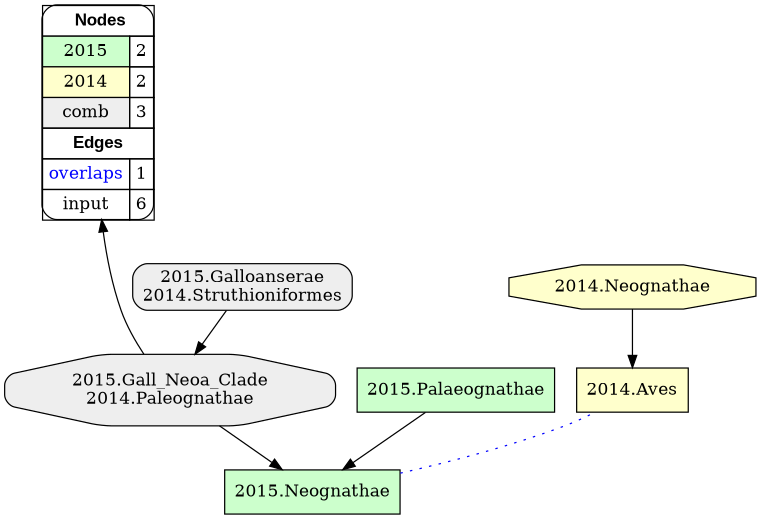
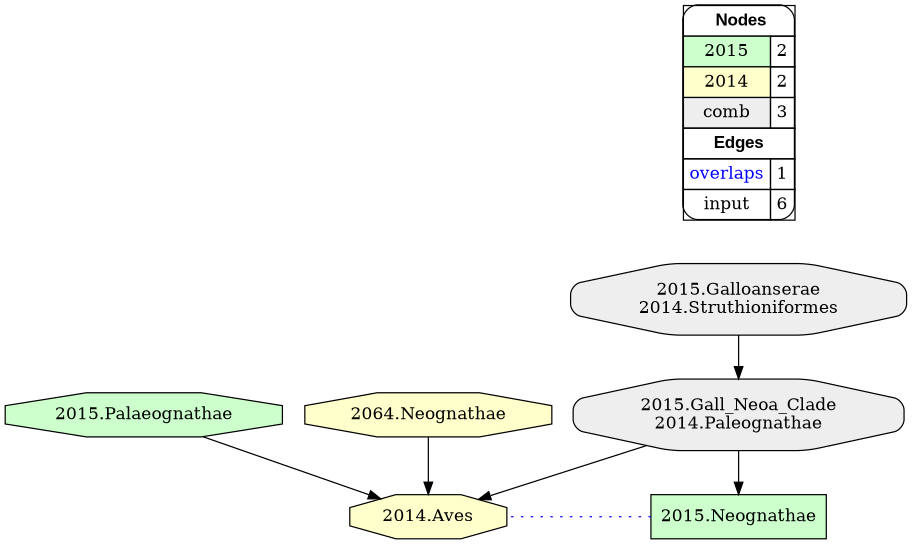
  digraph {
    rankdir=TB
    node [fillcolor="#CCFFCC" shape=box style=filled]
    edge [arrowhead=normal color="#000000" constraint=true penwidth=1 style=solid]
    n1 [fillcolor=white label=<   <TABLE BORDER="0" CELLBORDER="1" CELLSPACING="0" CELLPADDING="4">  <TR> <TD COLSPAN="2"><font face="Arial Black"> Nodes</font></TD> </TR>  <TR>   <TD bgcolor="#CCFFCC">2015</TD>   <TD>2</TD>   </TR>  <TR>   <TD bgcolor="#FFFFCC">2014</TD>   <TD>2</TD>   </TR>  <TR>   <TD bgcolor="#EEEEEE">comb</TD>   <TD>3</TD>   </TR>  <TR> <TD COLSPAN="2"><font face = "Arial Black"> Edges </font></TD> </TR>  <TR>   <TD><font color ="#0000FF">overlaps</font></TD>   <TD>1</TD>   </TR>  <TR>   <TD><font color ="#000000">input</font></TD>   <TD>6</TD>   </TR>  </TABLE>   > margin=0 style="filled,rounded"]
-   "2015.Palaeognathae"
+   "2015.Palaeognathae" [shape=octagon]
    n3 [label="2015.Neognathae"]
-   "2014.Aves" [fillcolor="#FFFFCC"]
-   "2014.Neognathae" [fillcolor="#FFFFCC" shape=octagon]
+   "2014.Aves" [fillcolor="#FFFFCC" shape=octagon]
+   "2014.Neognathae" [fillcolor="#FFFFCC" shape=octagon label="2064.Neognathae"]
    "2015.Gall_Neoa_Clade\n2014.Paleognathae" [fillcolor="#EEEEEE" shape=octagon style="filled,rounded"]
-   "2015.Galloanserae\n2014.Struthioniformes" [fillcolor="#EEEEEE" style="filled,rounded"]
+   "2015.Galloanserae\n2014.Struthioniformes" [fillcolor="#EEEEEE" shape=octagon style="filled,rounded"]
    subgraph sub_1 {
      rank=source
      n1
    }
-   "2015.Palaeognathae" -> n3
+   "2015.Palaeognathae" -> "2014.Aves"
    n3 -> "2014.Aves" [arrowhead=none color="#0000FF" constraint=false style=dotted]
    "2014.Neognathae" -> "2014.Aves"
    "2015.Gall_Neoa_Clade\n2014.Paleognathae" -> n3
-   "2015.Gall_Neoa_Clade\n2014.Paleognathae" -> n1
+   "2015.Gall_Neoa_Clade\n2014.Paleognathae" -> "2014.Aves"
    "2015.Galloanserae\n2014.Struthioniformes" -> "2015.Gall_Neoa_Clade\n2014.Paleognathae"
  }
